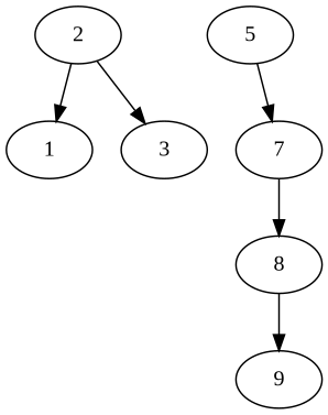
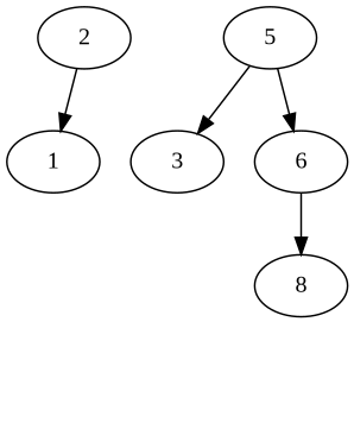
  digraph {
    fontname="Liberation Serif"
    node [fontname="Liberation Serif"]
    edge [fontname="Liberation Serif"]
    2
    1
    n3 [label=3]
    5
-   7
+   7 [label=6]
    8
-   9
    2 -> 1
-   2 -> n3
+   5 -> n3
    5 -> 7
    7 -> 8
-   8 -> 9
  }
